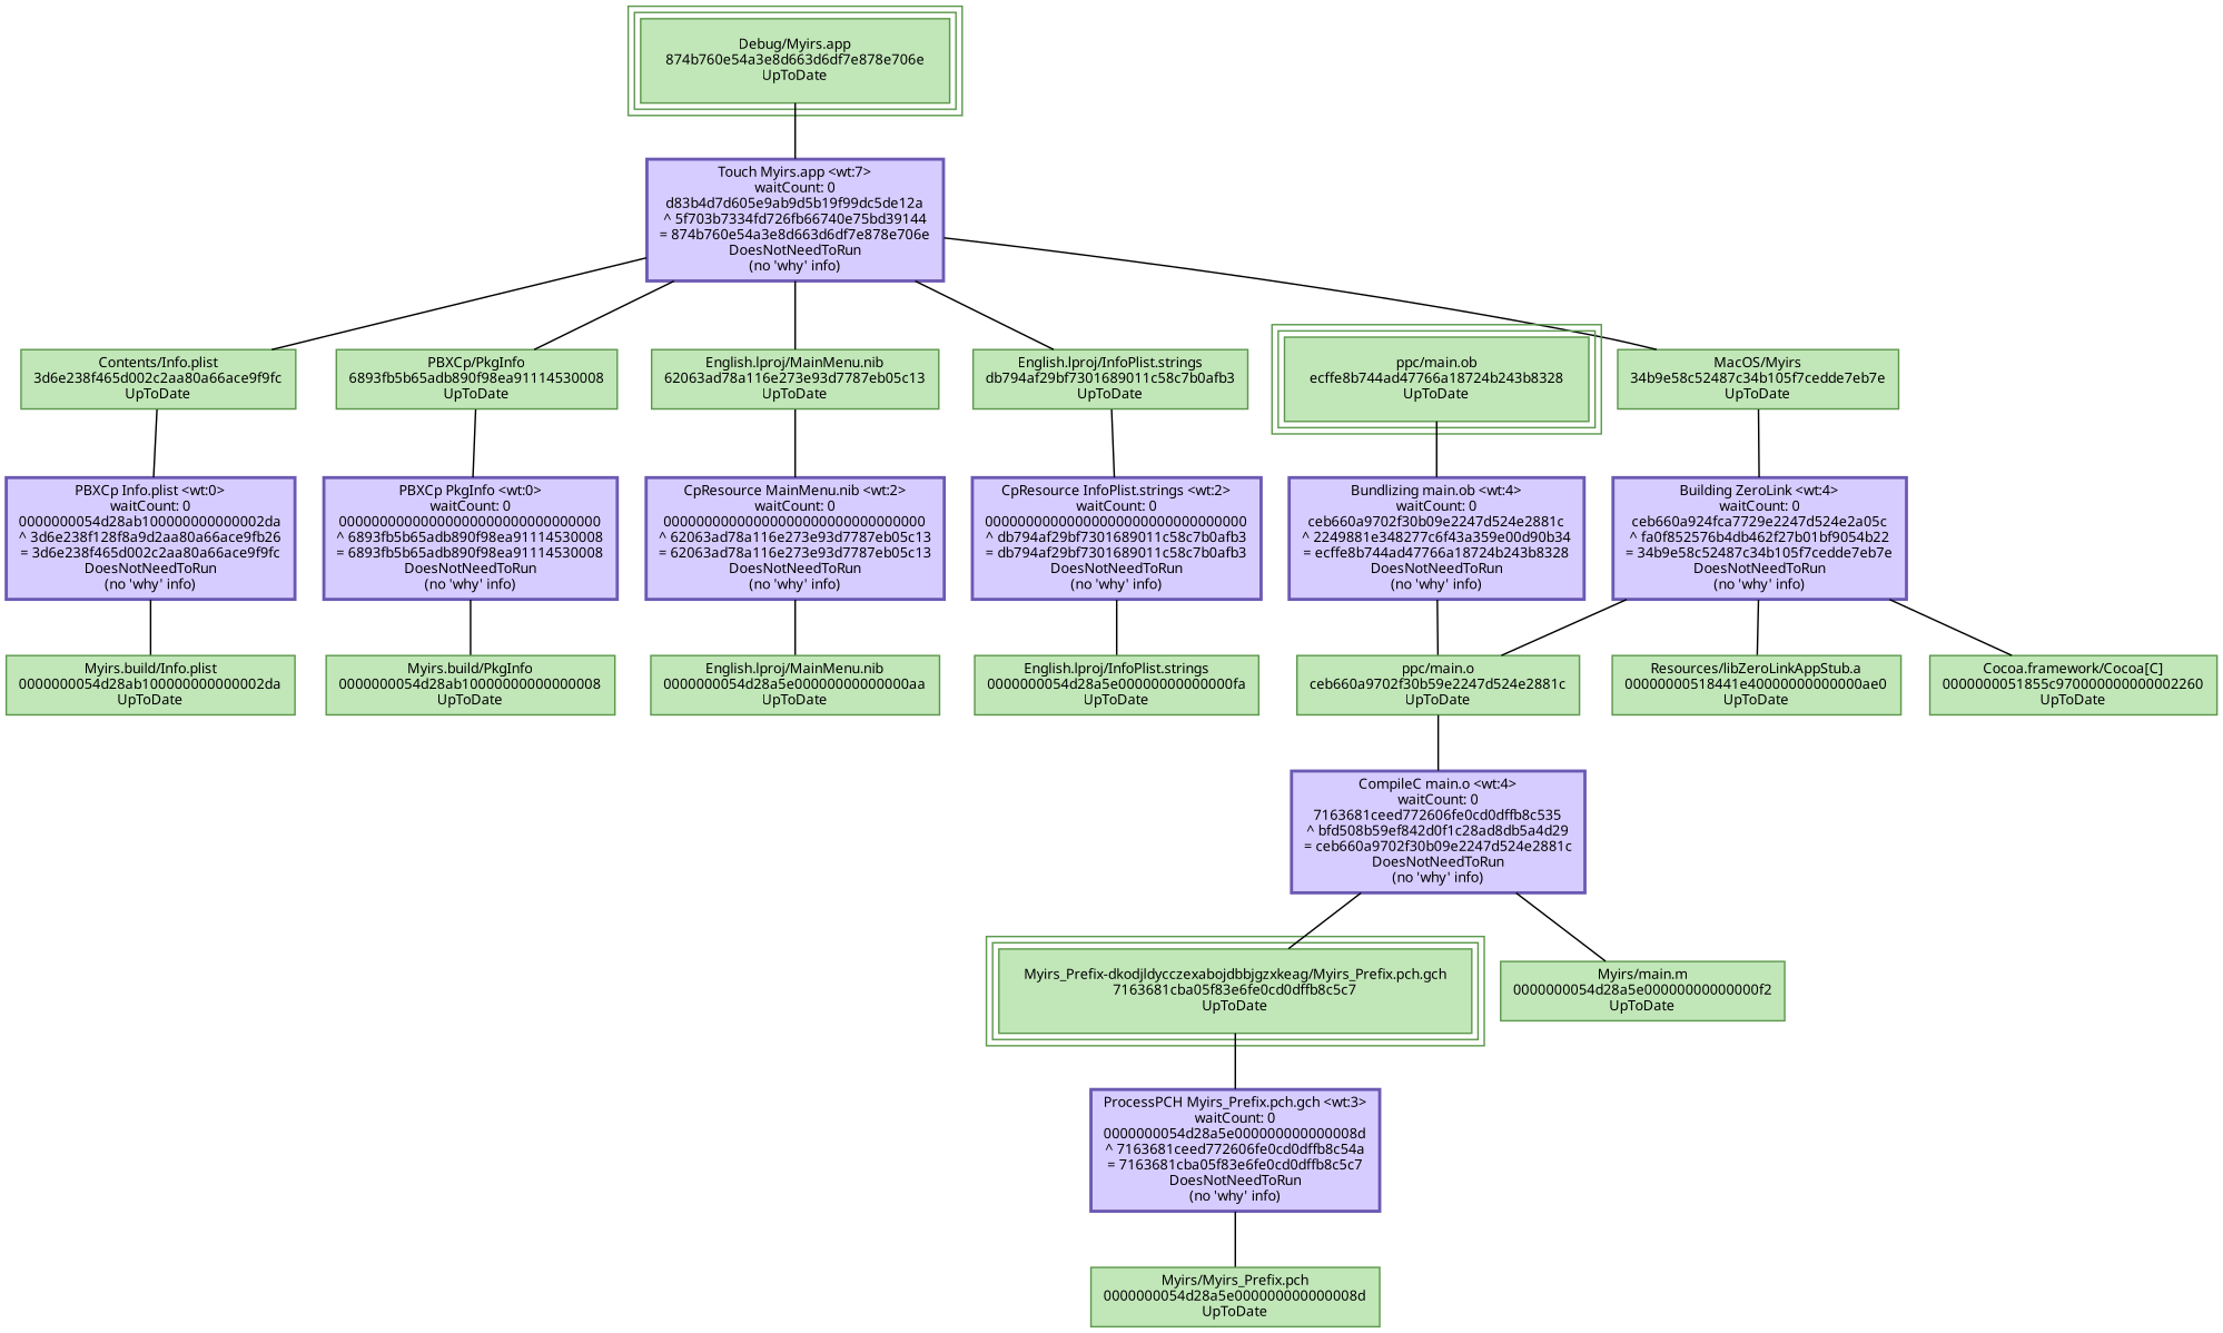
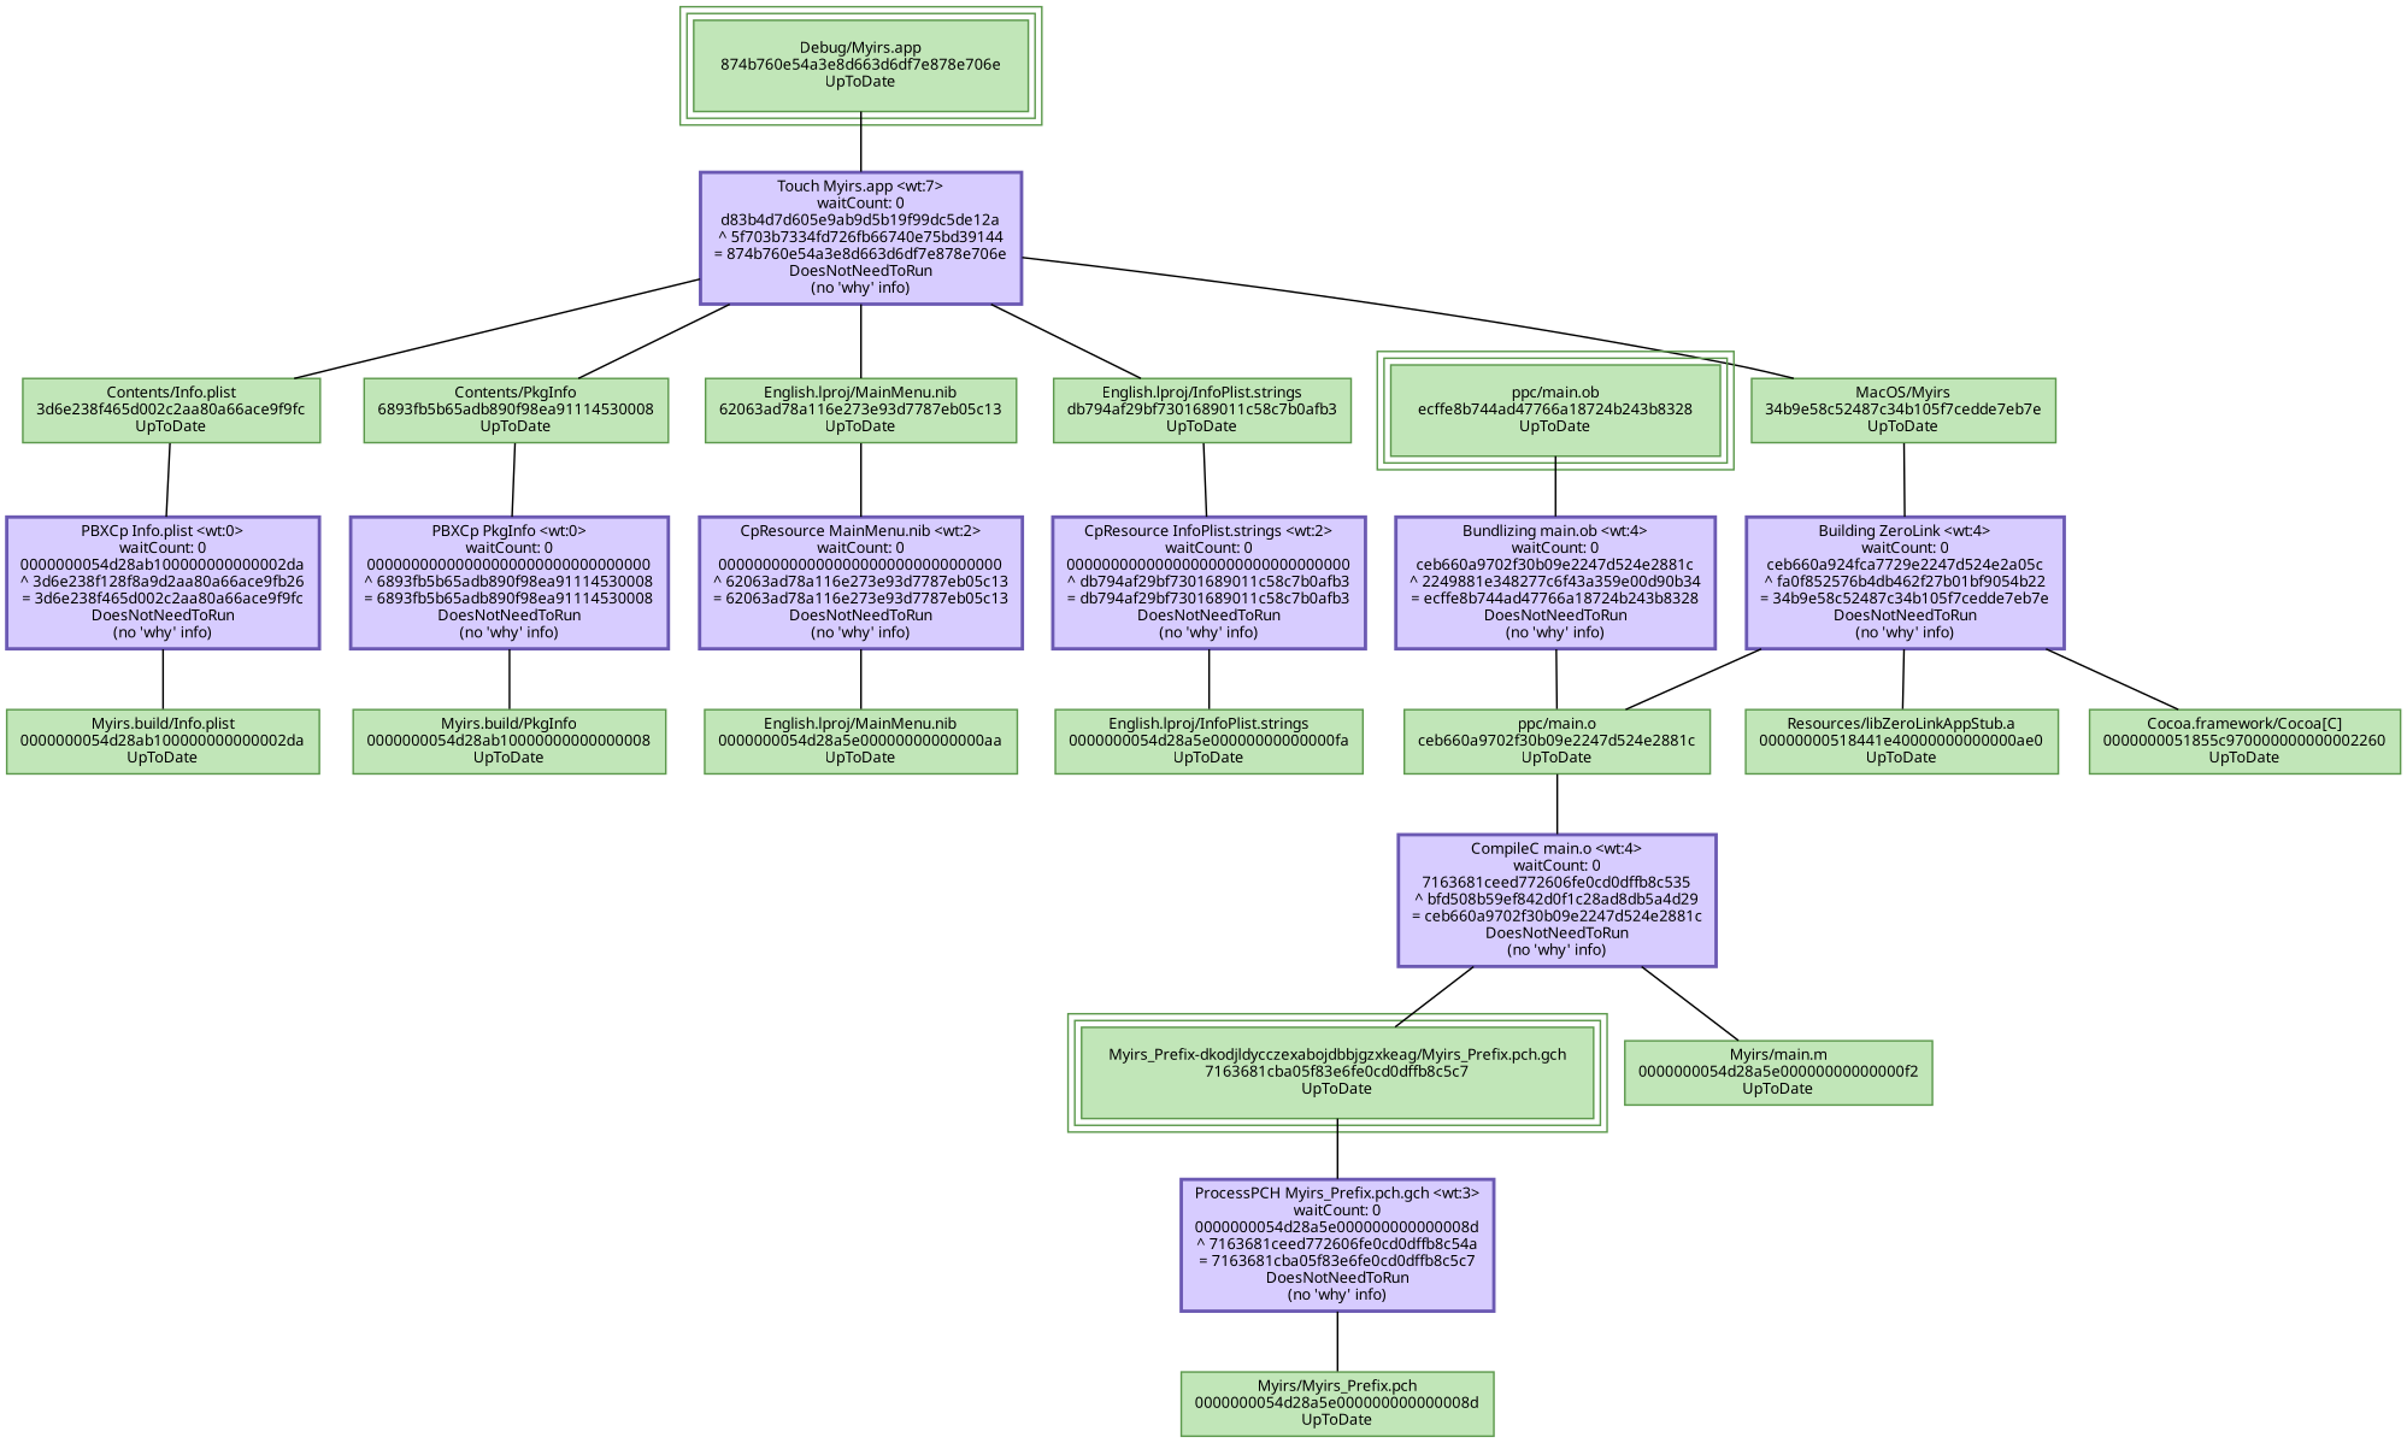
  digraph {
    concentrate=false
    node [color="0.3 0.5 0.6" fillcolor="0.3 0.2 0.9" fontname=Monaco fontsize=9 shape=box style=filled]
    edge [arrowhead=none arrowtail=normal color=black style=solid]
    n1 [label="Debug/Myirs.app\n874b760e54a3e8d663d6df7e878e706e\nUpToDate" peripheries=3]
    n2 [color="0.7 0.5 0.7" fillcolor="0.7 0.2 1.0" label="Touch Myirs.app <wt:7>\nwaitCount: 0\nd83b4d7d605e9ab9d5b19f99dc5de12a\n^ 5f703b7334fd726fb66740e75bd39144\n= 874b760e54a3e8d663d6df7e878e706e\nDoesNotNeedToRun\n(no 'why' info)" style="filled,bold"]
    n3 [label="Contents/Info.plist\n3d6e238f465d002c2aa80a66ace9f9fc\nUpToDate"]
-   n4 [label="PBXCp/PkgInfo\n6893fb5b65adb890f98ea91114530008\nUpToDate"]
+   n4 [label="Contents/PkgInfo\n6893fb5b65adb890f98ea91114530008\nUpToDate"]
    n5 [label="English.lproj/MainMenu.nib\n62063ad78a116e273e93d7787eb05c13\nUpToDate"]
    n6 [label="English.lproj/InfoPlist.strings\ndb794af29bf7301689011c58c7b0afb3\nUpToDate"]
    n7 [label="MacOS/Myirs\n34b9e58c52487c34b105f7cedde7eb7e\nUpToDate"]
    n8 [color="0.7 0.5 0.7" fillcolor="0.7 0.2 1.0" label="PBXCp Info.plist <wt:0>\nwaitCount: 0\n0000000054d28ab100000000000002da\n^ 3d6e238f128f8a9d2aa80a66ace9fb26\n= 3d6e238f465d002c2aa80a66ace9f9fc\nDoesNotNeedToRun\n(no 'why' info)" style="filled,bold"]
    n9 [label="Myirs.build/Info.plist\n0000000054d28ab100000000000002da\nUpToDate"]
    n10 [color="0.7 0.5 0.7" fillcolor="0.7 0.2 1.0" label="PBXCp PkgInfo <wt:0>\nwaitCount: 0\n00000000000000000000000000000000\n^ 6893fb5b65adb890f98ea91114530008\n= 6893fb5b65adb890f98ea91114530008\nDoesNotNeedToRun\n(no 'why' info)" style="filled,bold"]
    n11 [label="Myirs.build/PkgInfo\n0000000054d28ab10000000000000008\nUpToDate"]
    n12 [color="0.7 0.5 0.7" fillcolor="0.7 0.2 1.0" label="CpResource MainMenu.nib <wt:2>\nwaitCount: 0\n00000000000000000000000000000000\n^ 62063ad78a116e273e93d7787eb05c13\n= 62063ad78a116e273e93d7787eb05c13\nDoesNotNeedToRun\n(no 'why' info)" style="filled,bold"]
    n13 [label="English.lproj/MainMenu.nib\n0000000054d28a5e00000000000000aa\nUpToDate"]
    n14 [color="0.7 0.5 0.7" fillcolor="0.7 0.2 1.0" label="CpResource InfoPlist.strings <wt:2>\nwaitCount: 0\n00000000000000000000000000000000\n^ db794af29bf7301689011c58c7b0afb3\n= db794af29bf7301689011c58c7b0afb3\nDoesNotNeedToRun\n(no 'why' info)" style="filled,bold"]
    n15 [label="English.lproj/InfoPlist.strings\n0000000054d28a5e00000000000000fa\nUpToDate"]
-   n16 [label="ppc/main.o\nceb660a9702f30b59e2247d524e2881c\nUpToDate"]
+   n16 [label="ppc/main.o\nceb660a9702f30b09e2247d524e2881c\nUpToDate"]
    n17 [color="0.7 0.5 0.7" fillcolor="0.7 0.2 1.0" label="CompileC main.o <wt:4>\nwaitCount: 0\n7163681ceed772606fe0cd0dffb8c535\n^ bfd508b59ef842d0f1c28ad8db5a4d29\n= ceb660a9702f30b09e2247d524e2881c\nDoesNotNeedToRun\n(no 'why' info)" style="filled,bold"]
    n18 [label="Myirs_Prefix-dkodjldycczexabojdbbjgzxkeag/Myirs_Prefix.pch.gch\n7163681cba05f83e6fe0cd0dffb8c5c7\nUpToDate" peripheries=3]
    n19 [label="Myirs/main.m\n0000000054d28a5e00000000000000f2\nUpToDate"]
    n20 [label="Myirs/Myirs_Prefix.pch\n0000000054d28a5e000000000000008d\nUpToDate"]
    n21 [color="0.7 0.5 0.7" fillcolor="0.7 0.2 1.0" label="ProcessPCH Myirs_Prefix.pch.gch <wt:3>\nwaitCount: 0\n0000000054d28a5e000000000000008d\n^ 7163681ceed772606fe0cd0dffb8c54a\n= 7163681cba05f83e6fe0cd0dffb8c5c7\nDoesNotNeedToRun\n(no 'why' info)" style="filled,bold"]
    n22 [color="0.7 0.5 0.7" fillcolor="0.7 0.2 1.0" label="Building ZeroLink <wt:4>\nwaitCount: 0\nceb660a924fca7729e2247d524e2a05c\n^ fa0f852576b4db462f27b01bf9054b22\n= 34b9e58c52487c34b105f7cedde7eb7e\nDoesNotNeedToRun\n(no 'why' info)" style="filled,bold"]
    n23 [label="Resources/libZeroLinkAppStub.a\n00000000518441e40000000000000ae0\nUpToDate"]
    n24 [label="Cocoa.framework/Cocoa[C]\n0000000051855c970000000000002260\nUpToDate"]
    n25 [label="ppc/main.ob\necffe8b744ad47766a18724b243b8328\nUpToDate" peripheries=3]
    n26 [color="0.7 0.5 0.7" fillcolor="0.7 0.2 1.0" label="Bundlizing main.ob <wt:4>\nwaitCount: 0\nceb660a9702f30b09e2247d524e2881c\n^ 2249881e348277c6f43a359e00d90b34\n= ecffe8b744ad47766a18724b243b8328\nDoesNotNeedToRun\n(no 'why' info)" style="filled,bold"]
    n1 -> n2
    n2 -> n3
    n2 -> n4
    n2 -> n5
    n2 -> n6
    n2 -> n7
    n3 -> n8
    n4 -> n10
    n5 -> n12
    n6 -> n14
    n7 -> n22
    n8 -> n9
    n10 -> n11
    n12 -> n13
    n14 -> n15
    n16 -> n17
    n17 -> n18
    n17 -> n19
    n18 -> n21
    n21 -> n20
    n22 -> n16
    n22 -> n23
    n22 -> n24
    n25 -> n26
    n26 -> n16
  }
